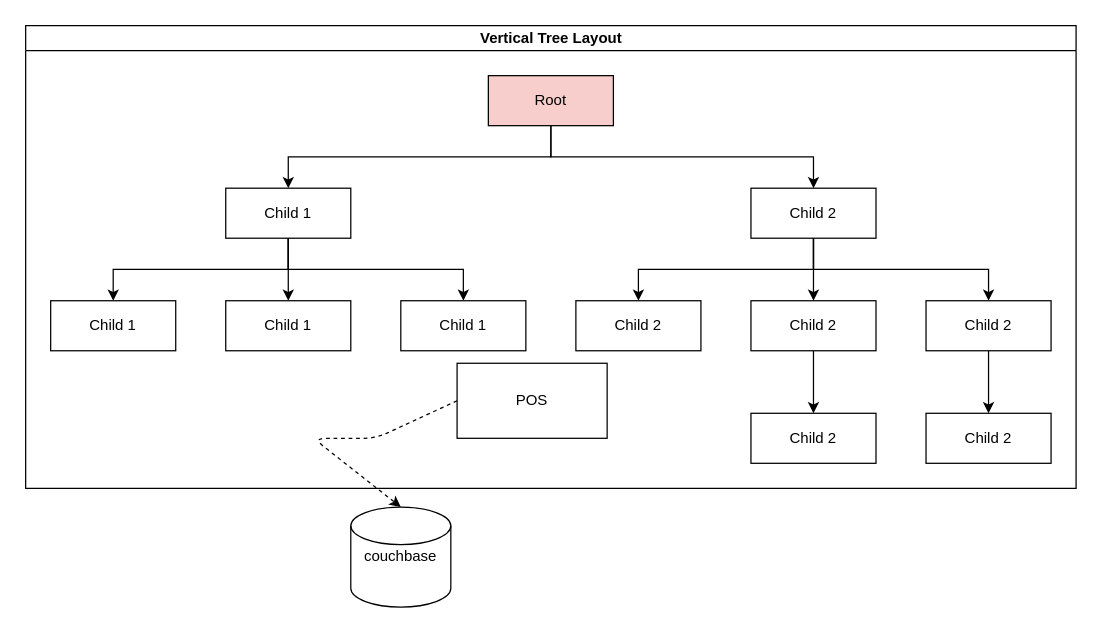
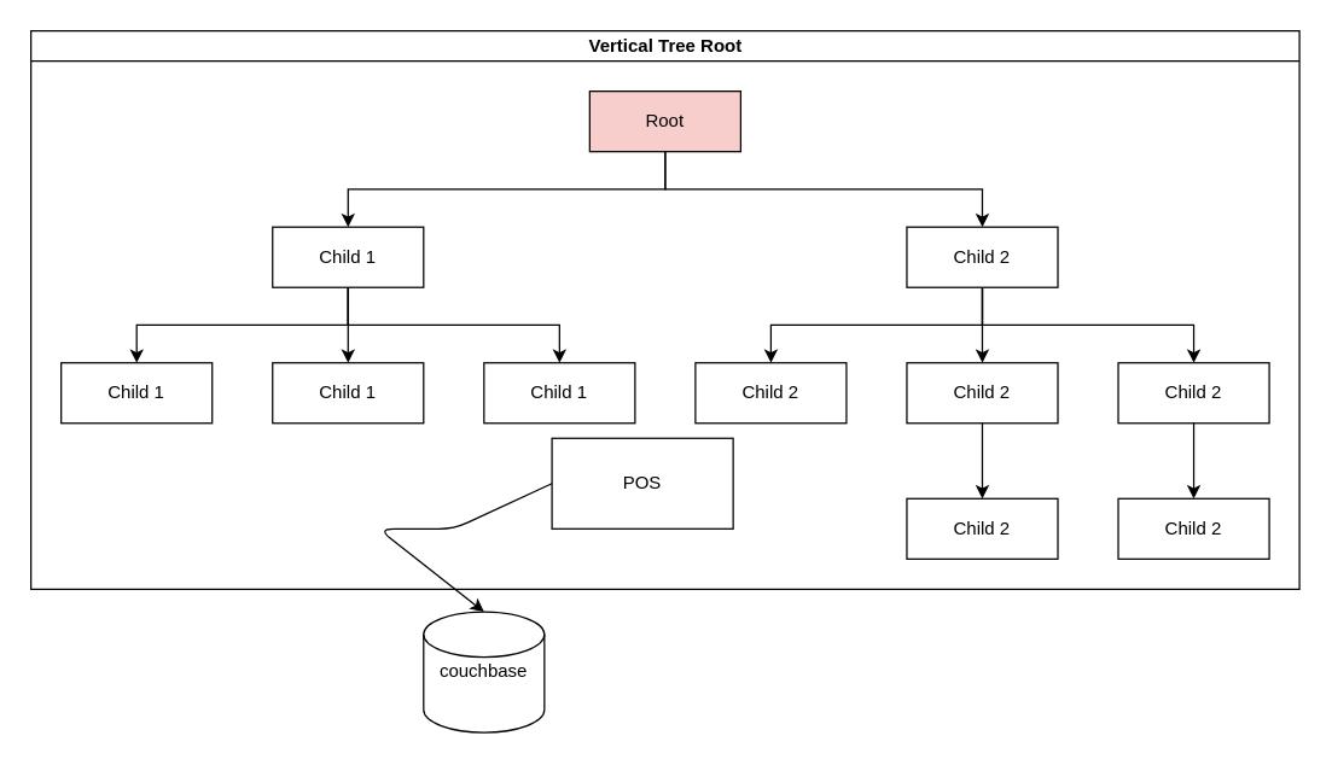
  <mxCell id="0" />
  <mxCell id="1" parent="0" />
  <mxCell id="2" value="POS" style="rounded=0;whiteSpace=wrap;html=1;" vertex="1" parent="1"><mxGeometry x="365" y="290" width="120" height="60" as="geometry" /></mxCell>
  <mxCell id="3" value="couchbase" style="shape=cylinder2;whiteSpace=wrap;html=1;boundedLbl=1;backgroundOutline=1;size=15;" vertex="1" parent="1"><mxGeometry x="280" y="405" width="80" height="80" as="geometry" /></mxCell>
- <mxCell id="4" value="" style="endArrow=classic;html=1;entryX=0.5;entryY=0;entryDx=0;entryDy=0;entryPerimeter=0;exitX=0;exitY=0.5;exitDx=0;exitDy=0;dashed=1;" edge="1" parent="1" source="2" target="3"><mxGeometry width="50" height="50" relative="1" as="geometry"><mxPoint x="420" y="260" as="sourcePoint" /><mxPoint x="250" y="327" as="targetPoint" /><Array as="points"><mxPoint x="300" y="350" /><mxPoint x="250" y="350" /></Array></mxGeometry></mxCell>
- <mxCell id="5" value="Vertical Tree Layout" style="swimlane;html=1;startSize=20;horizontal=1;childLayout=treeLayout;horizontalTree=0;resizable=0;containerType=tree;" vertex="1" parent="1"><mxGeometry y="20" width="840" height="370" as="geometry" x="20" /></mxCell>
+ <mxCell id="4" value="" style="endArrow=classic;html=1;entryX=0.5;entryY=0;entryDx=0;entryDy=0;entryPerimeter=0;exitX=0;exitY=0.5;exitDx=0;exitDy=0;" edge="1" parent="1" source="2" target="3"><mxGeometry width="50" height="50" relative="1" as="geometry"><mxPoint x="420" y="260" as="sourcePoint" /><mxPoint x="250" y="327" as="targetPoint" /><Array as="points"><mxPoint x="300" y="350" /><mxPoint x="250" y="350" /></Array></mxGeometry></mxCell>
+ <mxCell id="5" value="Vertical Tree Root" style="swimlane;html=1;startSize=20;horizontal=1;childLayout=treeLayout;horizontalTree=0;resizable=0;containerType=tree;" vertex="1" parent="1"><mxGeometry y="20" width="840" height="370" as="geometry" x="20" /></mxCell>
  <mxCell id="6" value="Root" style="whiteSpace=wrap;html=1;fillColor=#f8cecc;" vertex="1" parent="5"><mxGeometry x="370" y="40" width="100" height="40" as="geometry" /></mxCell>
  <mxCell id="7" value="Child 1" style="whiteSpace=wrap;html=1;" vertex="1" parent="5"><mxGeometry x="160" y="130" width="100" height="40" as="geometry" /></mxCell>
  <mxCell id="8" value="" style="edgeStyle=elbowEdgeStyle;elbow=vertical;html=1;rounded=0;" edge="1" parent="5" source="6" target="7"><mxGeometry relative="1" as="geometry" /></mxCell>
  <mxCell id="9" value="Child 2" style="whiteSpace=wrap;html=1;" vertex="1" parent="5"><mxGeometry x="580" y="130" width="100" height="40" as="geometry" /></mxCell>
  <mxCell id="10" value="" style="edgeStyle=elbowEdgeStyle;elbow=vertical;html=1;rounded=0;" edge="1" parent="5" source="6" target="9"><mxGeometry relative="1" as="geometry" /></mxCell>
  <mxCell id="11" value="" style="edgeStyle=elbowEdgeStyle;elbow=vertical;html=1;rounded=0;" edge="1" target="12" source="9" parent="5"><mxGeometry relative="1" as="geometry"><mxPoint x="90" y="130" as="sourcePoint" /></mxGeometry></mxCell>
  <mxCell id="12" value="Child 2" style="whiteSpace=wrap;html=1;" vertex="1" parent="5"><mxGeometry x="440" y="220" width="100" height="40" as="geometry" /></mxCell>
  <mxCell id="13" value="" style="edgeStyle=elbowEdgeStyle;elbow=vertical;html=1;rounded=0;" edge="1" target="14" source="7" parent="5"><mxGeometry relative="1" as="geometry"><mxPoint x="90" y="130" as="sourcePoint" /></mxGeometry></mxCell>
  <mxCell id="14" value="Child 1" style="whiteSpace=wrap;html=1;" vertex="1" parent="5"><mxGeometry x="20" y="220" width="100" height="40" as="geometry" /></mxCell>
  <mxCell id="15" value="" style="edgeStyle=elbowEdgeStyle;elbow=vertical;html=1;rounded=0;" edge="1" target="16" source="9" parent="5"><mxGeometry relative="1" as="geometry"><mxPoint x="90" y="130" as="sourcePoint" /></mxGeometry></mxCell>
  <mxCell id="16" value="Child 2" style="whiteSpace=wrap;html=1;" vertex="1" parent="5"><mxGeometry x="580" y="220" width="100" height="40" as="geometry" /></mxCell>
  <mxCell id="17" value="" style="edgeStyle=elbowEdgeStyle;elbow=vertical;html=1;rounded=0;" edge="1" target="18" source="9" parent="5"><mxGeometry relative="1" as="geometry"><mxPoint x="195" y="130" as="sourcePoint" /></mxGeometry></mxCell>
  <mxCell id="18" value="Child 2" style="whiteSpace=wrap;html=1;" vertex="1" parent="5"><mxGeometry x="720" y="220" width="100" height="40" as="geometry" /></mxCell>
  <mxCell id="19" value="" style="edgeStyle=elbowEdgeStyle;elbow=vertical;html=1;rounded=0;" edge="1" target="20" source="7" parent="5"><mxGeometry relative="1" as="geometry"><mxPoint x="335" y="130" as="sourcePoint" /></mxGeometry></mxCell>
  <mxCell id="20" value="Child 1" style="whiteSpace=wrap;html=1;" vertex="1" parent="5"><mxGeometry x="160" y="220" width="100" height="40" as="geometry" /></mxCell>
  <mxCell id="21" value="" style="edgeStyle=elbowEdgeStyle;elbow=vertical;html=1;rounded=0;" edge="1" target="22" source="7" parent="5"><mxGeometry relative="1" as="geometry"><mxPoint x="580" y="130" as="sourcePoint" /></mxGeometry></mxCell>
  <mxCell id="22" value="Child 1" style="whiteSpace=wrap;html=1;" vertex="1" parent="5"><mxGeometry x="300" y="220" width="100" height="40" as="geometry" /></mxCell>
  <mxCell id="23" value="" style="edgeStyle=elbowEdgeStyle;elbow=vertical;html=1;rounded=0;" edge="1" target="24" source="16" parent="5"><mxGeometry relative="1" as="geometry"><mxPoint x="630" y="240" as="sourcePoint" /></mxGeometry></mxCell>
  <mxCell id="24" value="Child 2" style="whiteSpace=wrap;html=1;" vertex="1" parent="5"><mxGeometry x="580" y="310" width="100" height="40" as="geometry" /></mxCell>
  <mxCell id="25" value="" style="edgeStyle=elbowEdgeStyle;elbow=vertical;html=1;rounded=0;" edge="1" target="26" source="18" parent="5"><mxGeometry relative="1" as="geometry"><mxPoint x="630" y="240" as="sourcePoint" /></mxGeometry></mxCell>
  <mxCell id="26" value="Child 2" style="whiteSpace=wrap;html=1;" vertex="1" parent="5"><mxGeometry x="720" y="310" width="100" height="40" as="geometry" /></mxCell>
